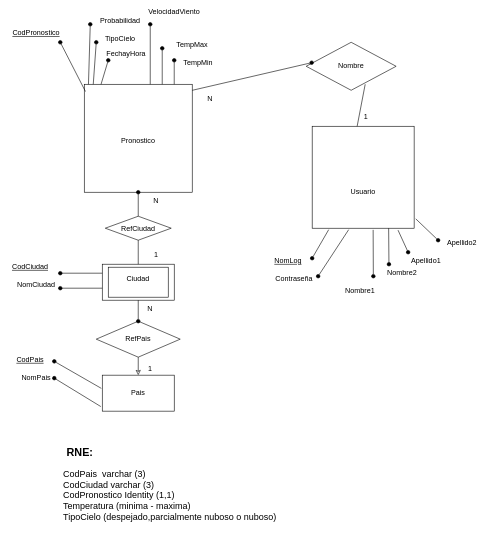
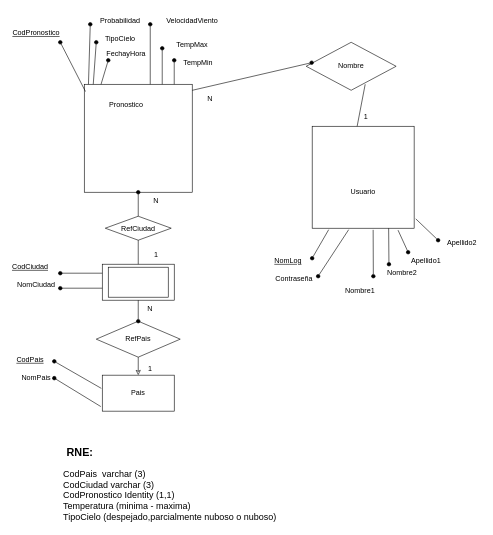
  <mxCell id="0" />
  <mxCell id="1" parent="0" />
  <mxCell id="2" value="" style="whiteSpace=wrap;html=1;aspect=fixed;" parent="1" vertex="1"><mxGeometry x="140" y="140" width="180" height="180" as="geometry" /></mxCell>
  <mxCell id="3" value="" style="whiteSpace=wrap;html=1;aspect=fixed;" parent="1" vertex="1"><mxGeometry x="520" y="210" width="170" height="170" as="geometry" /></mxCell>
  <mxCell id="4" value="" style="rounded=0;whiteSpace=wrap;html=1;" parent="1" vertex="1"><mxGeometry x="170" y="440" width="120" height="60" as="geometry" /></mxCell>
  <mxCell id="5" value="" style="rounded=0;whiteSpace=wrap;html=1;" parent="1" vertex="1"><mxGeometry x="170" y="625" width="120" height="60" as="geometry" /></mxCell>
  <mxCell id="6" value="" style="endArrow=oval;html=1;rounded=0;exitX=1;exitY=0.056;exitDx=0;exitDy=0;exitPerimeter=0;entryX=0.061;entryY=0.425;entryDx=0;entryDy=0;entryPerimeter=0;endFill=1;" parent="1" source="2" target="49" edge="1"><mxGeometry width="50" height="50" relative="1" as="geometry"><mxPoint x="390" y="135" as="sourcePoint" /><mxPoint x="519.16" y="104" as="targetPoint" /></mxGeometry></mxCell>
  <mxCell id="7" value="" style="endArrow=none;html=1;rounded=0;exitX=0.25;exitY=1;exitDx=0;exitDy=0;entryX=0.656;entryY=0.875;entryDx=0;entryDy=0;entryPerimeter=0;endFill=0;" parent="1" source="50" target="49" edge="1"><mxGeometry width="50" height="50" relative="1" as="geometry"><mxPoint x="555" y="190" as="sourcePoint" /><mxPoint x="595.96" y="140.78" as="targetPoint" /></mxGeometry></mxCell>
  <mxCell id="8" value="" style="endArrow=oval;html=1;rounded=0;exitX=0.5;exitY=0;exitDx=0;exitDy=0;entryX=0.5;entryY=1;entryDx=0;entryDy=0;startArrow=none;startFill=0;endFill=1;" parent="1" source="60" target="2" edge="1"><mxGeometry width="50" height="50" relative="1" as="geometry"><mxPoint x="205" y="430" as="sourcePoint" /><mxPoint x="255" y="380" as="targetPoint" /></mxGeometry></mxCell>
  <mxCell id="9" value="" style="endArrow=none;html=1;rounded=0;entryX=0.5;entryY=1;entryDx=0;entryDy=0;exitX=0.5;exitY=0;exitDx=0;exitDy=0;exitPerimeter=0;endFill=0;startArrow=oval;startFill=1;" parent="1" source="55" target="4" edge="1"><mxGeometry width="50" height="50" relative="1" as="geometry"><mxPoint x="220" y="580" as="sourcePoint" /><mxPoint x="270" y="530" as="targetPoint" /></mxGeometry></mxCell>
- <mxCell id="10" value="Pronostico" style="text;html=1;strokeColor=none;fillColor=none;align=center;verticalAlign=middle;whiteSpace=wrap;rounded=0;" parent="1" vertex="1"><mxGeometry x="200" y="220" width="60" height="30" as="geometry" /></mxCell>
+ <mxCell id="10" value="Pronostico" style="text;html=1;strokeColor=none;fillColor=none;align=center;verticalAlign=middle;whiteSpace=wrap;rounded=0;" parent="1" vertex="1"><mxGeometry x="180" y="160" width="60" height="30" as="geometry" /></mxCell>
  <mxCell id="11" value="Usuario&lt;br&gt;" style="text;html=1;strokeColor=none;fillColor=none;align=center;verticalAlign=middle;whiteSpace=wrap;rounded=0;" parent="1" vertex="1"><mxGeometry x="575" y="305" width="60" height="30" as="geometry" /></mxCell>
  <mxCell id="12" value="Nombre" style="text;html=1;strokeColor=none;fillColor=none;align=center;verticalAlign=middle;whiteSpace=wrap;rounded=0;" parent="1" vertex="1"><mxGeometry x="555" y="95" width="60" height="30" as="geometry" /></mxCell>
  <mxCell id="13" value="Pais" style="text;html=1;strokeColor=none;fillColor=none;align=center;verticalAlign=middle;whiteSpace=wrap;rounded=0;" parent="1" vertex="1"><mxGeometry x="200" y="640" width="60" height="30" as="geometry" /></mxCell>
- <mxCell id="14" value="Ciudad&lt;br&gt;" style="text;html=1;strokeColor=none;fillColor=none;align=center;verticalAlign=middle;whiteSpace=wrap;rounded=0;" parent="1" vertex="1"><mxGeometry x="200" y="450" width="60" height="30" as="geometry" /></mxCell>
  <mxCell id="15" value="Probabilidad" style="text;html=1;strokeColor=none;fillColor=none;align=center;verticalAlign=middle;whiteSpace=wrap;rounded=0;" parent="1" vertex="1"><mxGeometry x="170" y="20" width="60" height="30" as="geometry" /></mxCell>
  <mxCell id="16" value="TipoCielo" style="text;html=1;strokeColor=none;fillColor=none;align=center;verticalAlign=middle;whiteSpace=wrap;rounded=0;" parent="1" vertex="1"><mxGeometry x="170" y="50" width="60" height="30" as="geometry" /></mxCell>
- <mxCell id="17" value="VelocidadViento" style="text;html=1;strokeColor=none;fillColor=none;align=center;verticalAlign=middle;whiteSpace=wrap;rounded=0;" parent="1" vertex="1"><mxGeometry x="260" y="5" width="60" height="30" as="geometry" /></mxCell>
+ <mxCell id="17" value="VelocidadViento" style="text;html=1;strokeColor=none;fillColor=none;align=center;verticalAlign=middle;whiteSpace=wrap;rounded=0;" parent="1" vertex="1"><mxGeometry x="290" y="20" width="60" height="30" as="geometry" /></mxCell>
  <mxCell id="18" value="TempMax&lt;br&gt;" style="text;html=1;strokeColor=none;fillColor=none;align=center;verticalAlign=middle;whiteSpace=wrap;rounded=0;" parent="1" vertex="1"><mxGeometry x="290" y="60" width="60" height="30" as="geometry" /></mxCell>
  <mxCell id="19" value="TempMin&lt;br&gt;" style="text;html=1;strokeColor=none;fillColor=none;align=center;verticalAlign=middle;whiteSpace=wrap;rounded=0;" parent="1" vertex="1"><mxGeometry x="300" y="90" width="60" height="30" as="geometry" /></mxCell>
  <mxCell id="20" value="CodPronostico" style="text;html=1;strokeColor=none;fillColor=none;align=center;verticalAlign=middle;whiteSpace=wrap;rounded=0;fontStyle=4" parent="1" vertex="1"><mxGeometry x="30" y="40" width="60" height="30" as="geometry" /></mxCell>
  <mxCell id="21" value="FechayHora" style="text;html=1;strokeColor=none;fillColor=none;align=center;verticalAlign=middle;whiteSpace=wrap;rounded=0;" parent="1" vertex="1"><mxGeometry x="180" y="75" width="60" height="30" as="geometry" /></mxCell>
  <mxCell id="22" value="" style="endArrow=oval;html=1;rounded=0;startArrow=none;startFill=0;endFill=1;" parent="1" edge="1"><mxGeometry width="50" height="50" relative="1" as="geometry"><mxPoint x="147" y="140" as="sourcePoint" /><mxPoint x="150" y="40" as="targetPoint" /></mxGeometry></mxCell>
  <mxCell id="23" value="" style="endArrow=oval;html=1;rounded=0;endFill=1;" parent="1" edge="1"><mxGeometry width="50" height="50" relative="1" as="geometry"><mxPoint x="155" y="140" as="sourcePoint" /><mxPoint x="160" y="70" as="targetPoint" /><Array as="points" /></mxGeometry></mxCell>
  <mxCell id="24" value="" style="endArrow=oval;html=1;rounded=0;endFill=1;" parent="1" edge="1"><mxGeometry width="50" height="50" relative="1" as="geometry"><mxPoint x="168" y="140" as="sourcePoint" /><mxPoint x="180" y="100" as="targetPoint" /></mxGeometry></mxCell>
  <mxCell id="25" value="" style="endArrow=oval;html=1;rounded=0;endFill=1;" parent="1" edge="1"><mxGeometry width="50" height="50" relative="1" as="geometry"><mxPoint x="250" y="140" as="sourcePoint" /><mxPoint x="250" y="40" as="targetPoint" /></mxGeometry></mxCell>
  <mxCell id="26" value="" style="endArrow=oval;html=1;rounded=0;endFill=1;" parent="1" edge="1"><mxGeometry width="50" height="50" relative="1" as="geometry"><mxPoint x="270" y="140" as="sourcePoint" /><mxPoint x="270" y="80" as="targetPoint" /></mxGeometry></mxCell>
  <mxCell id="27" value="" style="endArrow=oval;html=1;rounded=0;endFill=1;" parent="1" edge="1"><mxGeometry width="50" height="50" relative="1" as="geometry"><mxPoint x="290" y="140" as="sourcePoint" /><mxPoint x="290" y="100" as="targetPoint" /></mxGeometry></mxCell>
  <mxCell id="28" value="" style="endArrow=none;html=1;rounded=0;entryX=0.011;entryY=0.067;entryDx=0;entryDy=0;entryPerimeter=0;startArrow=oval;startFill=1;endFill=0;" parent="1" target="2" edge="1"><mxGeometry width="50" height="50" relative="1" as="geometry"><mxPoint x="100" y="70" as="sourcePoint" /><mxPoint x="120" y="150" as="targetPoint" /></mxGeometry></mxCell>
  <mxCell id="29" value="" style="endArrow=none;html=1;rounded=0;entryX=0.162;entryY=1.014;entryDx=0;entryDy=0;entryPerimeter=0;endFill=0;startArrow=oval;startFill=1;" parent="1" target="3" edge="1"><mxGeometry width="50" height="50" relative="1" as="geometry"><mxPoint x="520" y="430" as="sourcePoint" /><mxPoint x="570" y="380" as="targetPoint" /></mxGeometry></mxCell>
  <mxCell id="30" value="" style="endArrow=none;html=1;rounded=0;entryX=0.358;entryY=1.014;entryDx=0;entryDy=0;entryPerimeter=0;startArrow=oval;startFill=1;" parent="1" target="3" edge="1"><mxGeometry width="50" height="50" relative="1" as="geometry"><mxPoint x="530" y="460" as="sourcePoint" /><mxPoint x="590" y="400" as="targetPoint" /></mxGeometry></mxCell>
  <mxCell id="31" value="" style="endArrow=none;html=1;rounded=0;entryX=0.598;entryY=1.016;entryDx=0;entryDy=0;entryPerimeter=0;startArrow=oval;startFill=1;" parent="1" target="3" edge="1"><mxGeometry width="50" height="50" relative="1" as="geometry"><mxPoint x="622" y="460" as="sourcePoint" /><mxPoint x="660" y="420" as="targetPoint" /></mxGeometry></mxCell>
  <mxCell id="32" value="" style="endArrow=none;html=1;rounded=0;entryX=0.75;entryY=1;entryDx=0;entryDy=0;startArrow=oval;startFill=1;" parent="1" target="3" edge="1"><mxGeometry width="50" height="50" relative="1" as="geometry"><mxPoint x="648" y="440" as="sourcePoint" /><mxPoint x="685" y="410" as="targetPoint" /></mxGeometry></mxCell>
  <mxCell id="33" value="" style="endArrow=none;html=1;rounded=0;entryX=0.842;entryY=1.019;entryDx=0;entryDy=0;entryPerimeter=0;startArrow=oval;startFill=1;" parent="1" target="3" edge="1"><mxGeometry width="50" height="50" relative="1" as="geometry"><mxPoint x="680" y="420" as="sourcePoint" /><mxPoint x="740" y="420" as="targetPoint" /></mxGeometry></mxCell>
  <mxCell id="34" value="" style="endArrow=none;html=1;rounded=0;entryX=1.016;entryY=0.908;entryDx=0;entryDy=0;entryPerimeter=0;startArrow=oval;startFill=1;" parent="1" target="3" edge="1"><mxGeometry width="50" height="50" relative="1" as="geometry"><mxPoint x="730" y="400" as="sourcePoint" /><mxPoint x="690" y="370" as="targetPoint" /></mxGeometry></mxCell>
  <mxCell id="35" value="NomLog" style="text;html=1;strokeColor=none;fillColor=none;align=center;verticalAlign=middle;whiteSpace=wrap;rounded=0;fontStyle=4" parent="1" vertex="1"><mxGeometry x="450" y="420" width="60" height="30" as="geometry" /></mxCell>
  <mxCell id="36" value="Contraseña&lt;br&gt;" style="text;html=1;strokeColor=none;fillColor=none;align=center;verticalAlign=middle;whiteSpace=wrap;rounded=0;" parent="1" vertex="1"><mxGeometry x="460" y="450" width="60" height="30" as="geometry" /></mxCell>
  <mxCell id="37" value="Nombre1&lt;br&gt;" style="text;html=1;strokeColor=none;fillColor=none;align=center;verticalAlign=middle;whiteSpace=wrap;rounded=0;" parent="1" vertex="1"><mxGeometry x="570" y="470" width="60" height="30" as="geometry" /></mxCell>
  <mxCell id="38" value="Nombre2&lt;br&gt;" style="text;html=1;strokeColor=none;fillColor=none;align=center;verticalAlign=middle;whiteSpace=wrap;rounded=0;" parent="1" vertex="1"><mxGeometry x="640" y="440" width="60" height="30" as="geometry" /></mxCell>
  <mxCell id="39" value="Apellido1&lt;br&gt;" style="text;html=1;strokeColor=none;fillColor=none;align=center;verticalAlign=middle;whiteSpace=wrap;rounded=0;" parent="1" vertex="1"><mxGeometry x="680" y="420" width="60" height="30" as="geometry" /></mxCell>
  <mxCell id="40" value="Apellido2&lt;br&gt;" style="text;html=1;strokeColor=none;fillColor=none;align=center;verticalAlign=middle;whiteSpace=wrap;rounded=0;" parent="1" vertex="1"><mxGeometry x="740" y="390" width="60" height="30" as="geometry" /></mxCell>
  <mxCell id="41" value="" style="endArrow=none;html=1;rounded=0;entryX=0;entryY=0.25;entryDx=0;entryDy=0;endFill=0;startArrow=oval;startFill=1;" parent="1" target="4" edge="1"><mxGeometry width="50" height="50" relative="1" as="geometry"><mxPoint x="100" y="455" as="sourcePoint" /><mxPoint x="150" y="450" as="targetPoint" /></mxGeometry></mxCell>
  <mxCell id="42" value="" style="endArrow=none;html=1;rounded=0;startArrow=oval;startFill=1;" parent="1" edge="1"><mxGeometry width="50" height="50" relative="1" as="geometry"><mxPoint x="100" y="480" as="sourcePoint" /><mxPoint x="170" y="480" as="targetPoint" /></mxGeometry></mxCell>
  <mxCell id="43" value="CodPais&lt;br&gt;" style="text;html=1;strokeColor=none;fillColor=none;align=center;verticalAlign=middle;whiteSpace=wrap;rounded=0;fontStyle=4" parent="1" vertex="1"><mxGeometry x="20" y="585" width="60" height="30" as="geometry" /></mxCell>
  <mxCell id="44" value="NomPais&lt;br&gt;" style="text;html=1;strokeColor=none;fillColor=none;align=center;verticalAlign=middle;whiteSpace=wrap;rounded=0;" parent="1" vertex="1"><mxGeometry x="30" y="615" width="60" height="30" as="geometry" /></mxCell>
  <mxCell id="45" value="CodCiudad" style="text;html=1;strokeColor=none;fillColor=none;align=center;verticalAlign=middle;whiteSpace=wrap;rounded=0;fontStyle=4" parent="1" vertex="1"><mxGeometry x="20" y="430" width="60" height="30" as="geometry" /></mxCell>
  <mxCell id="46" value="NomCiudad&lt;br&gt;" style="text;html=1;strokeColor=none;fillColor=none;align=center;verticalAlign=middle;whiteSpace=wrap;rounded=0;" parent="1" vertex="1"><mxGeometry x="30" y="460" width="60" height="30" as="geometry" /></mxCell>
  <mxCell id="47" value="" style="endArrow=none;html=1;rounded=0;entryX=-0.013;entryY=0.367;entryDx=0;entryDy=0;entryPerimeter=0;startArrow=oval;startFill=1;" parent="1" target="5" edge="1"><mxGeometry width="50" height="50" relative="1" as="geometry"><mxPoint x="90" y="602" as="sourcePoint" /><mxPoint x="450" y="490" as="targetPoint" /></mxGeometry></mxCell>
  <mxCell id="48" value="" style="endArrow=none;html=1;rounded=0;entryX=-0.02;entryY=0.873;entryDx=0;entryDy=0;entryPerimeter=0;startArrow=oval;startFill=1;" parent="1" target="5" edge="1"><mxGeometry width="50" height="50" relative="1" as="geometry"><mxPoint x="90" y="630" as="sourcePoint" /><mxPoint x="450" y="490" as="targetPoint" /></mxGeometry></mxCell>
  <mxCell id="49" value="" style="rhombus;whiteSpace=wrap;html=1;gradientColor=none;fillColor=none;" parent="1" vertex="1"><mxGeometry x="510" y="70" width="150" height="80" as="geometry" /></mxCell>
  <mxCell id="50" value="1" style="text;html=1;strokeColor=none;fillColor=none;align=center;verticalAlign=middle;whiteSpace=wrap;rounded=0;" parent="1" vertex="1"><mxGeometry x="580" y="180" width="60" height="30" as="geometry" /></mxCell>
  <mxCell id="51" value="N&lt;br&gt;" style="text;html=1;strokeColor=none;fillColor=none;align=center;verticalAlign=middle;whiteSpace=wrap;rounded=0;" parent="1" vertex="1"><mxGeometry x="320" y="150" width="60" height="30" as="geometry" /></mxCell>
  <mxCell id="52" value="N" style="text;html=1;strokeColor=none;fillColor=none;align=center;verticalAlign=middle;whiteSpace=wrap;rounded=0;" parent="1" vertex="1"><mxGeometry x="230" y="320" width="60" height="30" as="geometry" /></mxCell>
  <mxCell id="53" value="1" style="text;html=1;strokeColor=none;fillColor=none;align=center;verticalAlign=middle;whiteSpace=wrap;rounded=0;" parent="1" vertex="1"><mxGeometry x="230" y="410" width="60" height="30" as="geometry" /></mxCell>
  <mxCell id="54" value="N" style="text;html=1;strokeColor=none;fillColor=none;align=center;verticalAlign=middle;whiteSpace=wrap;rounded=0;" parent="1" vertex="1"><mxGeometry x="220" y="500" width="60" height="30" as="geometry" /></mxCell>
  <mxCell id="55" value="" style="rhombus;whiteSpace=wrap;html=1;fillColor=none;gradientColor=none;" parent="1" vertex="1"><mxGeometry x="160" y="535" width="140" height="60" as="geometry" /></mxCell>
  <mxCell id="56" value="" style="endArrow=none;html=1;rounded=0;entryX=0.5;entryY=1;entryDx=0;entryDy=0;exitX=0.5;exitY=0;exitDx=0;exitDy=0;exitPerimeter=0;endFill=0;startArrow=classic;startFill=0;" parent="1" source="5" target="55" edge="1"><mxGeometry width="50" height="50" relative="1" as="geometry"><mxPoint x="230" y="625" as="sourcePoint" /><mxPoint x="230" y="500" as="targetPoint" /></mxGeometry></mxCell>
  <mxCell id="57" value="RefPais" style="text;html=1;strokeColor=none;fillColor=none;align=center;verticalAlign=middle;whiteSpace=wrap;rounded=0;" parent="1" vertex="1"><mxGeometry x="200" y="550" width="60" height="30" as="geometry" /></mxCell>
  <mxCell id="58" value="1" style="text;html=1;strokeColor=none;fillColor=none;align=center;verticalAlign=middle;whiteSpace=wrap;rounded=0;" parent="1" vertex="1"><mxGeometry x="220" y="600" width="60" height="30" as="geometry" /></mxCell>
  <mxCell id="59" value="" style="rounded=0;whiteSpace=wrap;html=1;fillColor=none;gradientColor=none;" parent="1" vertex="1"><mxGeometry x="180" y="445" width="100" height="50" as="geometry" /></mxCell>
  <mxCell id="60" value="" style="rhombus;whiteSpace=wrap;html=1;fillColor=none;gradientColor=none;" parent="1" vertex="1"><mxGeometry x="175" y="360" width="110" height="40" as="geometry" /></mxCell>
  <mxCell id="61" value="" style="endArrow=none;html=1;rounded=0;entryX=0.5;entryY=1;entryDx=0;entryDy=0;exitX=0.5;exitY=0;exitDx=0;exitDy=0;" parent="1" source="4" target="60" edge="1"><mxGeometry width="50" height="50" relative="1" as="geometry"><mxPoint x="400" y="430" as="sourcePoint" /><mxPoint x="450" y="380" as="targetPoint" /><Array as="points" /></mxGeometry></mxCell>
  <mxCell id="62" value="RefCiudad" style="text;html=1;strokeColor=none;fillColor=none;align=center;verticalAlign=middle;whiteSpace=wrap;rounded=0;" parent="1" vertex="1"><mxGeometry x="200" y="366" width="60" height="30" as="geometry" /></mxCell>
  <mxCell id="63" value="&lt;font style=&quot;vertical-align: inherit; font-size: 18px;&quot;&gt;&lt;font style=&quot;vertical-align: inherit; font-size: 18px;&quot;&gt;RNE:&lt;br style=&quot;font-size: 18px;&quot;&gt;&lt;br style=&quot;font-size: 18px;&quot;&gt;&lt;/font&gt;&lt;/font&gt;" style="text;html=1;strokeColor=none;fillColor=none;align=center;verticalAlign=middle;whiteSpace=wrap;rounded=0;fontStyle=1;fontSize=18;" vertex="1" parent="1"><mxGeometry x="102.5" y="750" width="60" height="30" as="geometry" /></mxCell>
  <mxCell id="64" value="&lt;font style=&quot;font-size: 15px&quot;&gt;CodPais&amp;nbsp; varchar (3)&lt;br&gt;CodCiudad varchar (3)&lt;br&gt;CodPronostico Identity (1,1)&lt;br&gt;Temperatura (minima - maxima)&lt;br&gt;TipoCielo (despejado,parcialmente nuboso o nuboso)&lt;/font&gt;" style="text;html=1;strokeColor=none;fillColor=none;align=left;verticalAlign=middle;whiteSpace=wrap;rounded=0;" vertex="1" parent="1"><mxGeometry x="102.5" y="780" width="495" height="90" as="geometry" /></mxCell>
